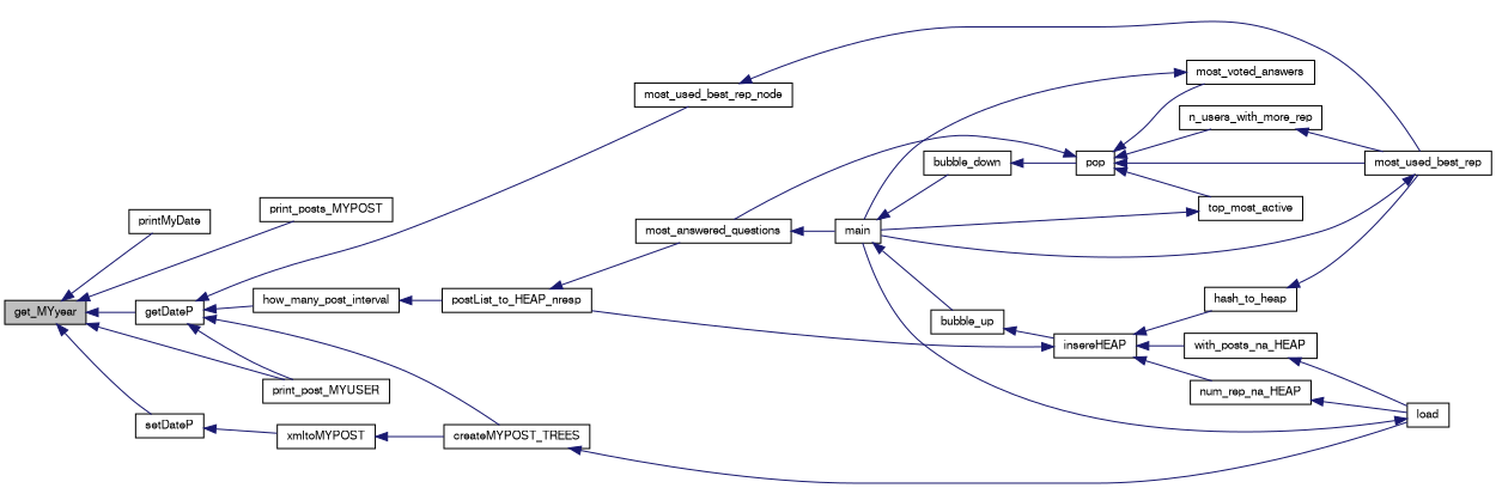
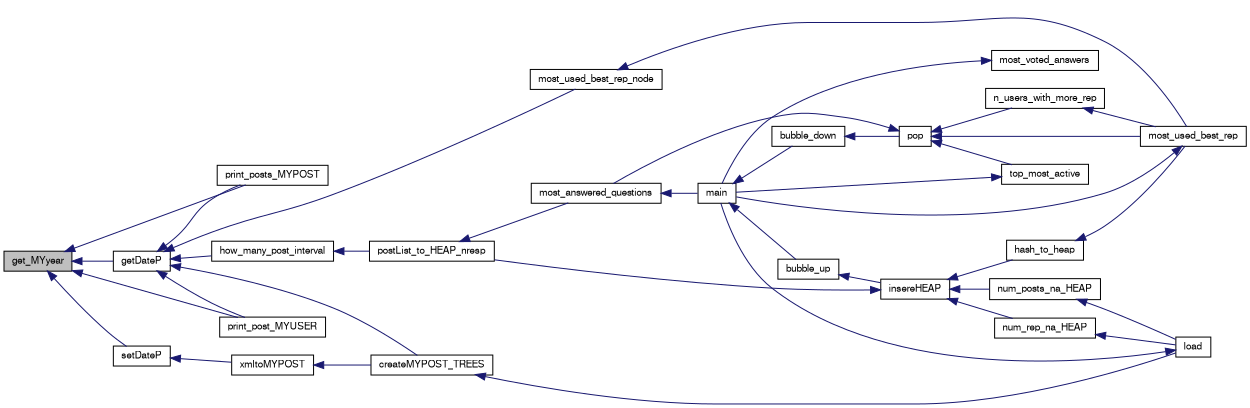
  digraph {
    rankdir=LR
    node [color=black fillcolor=white fontname=FreeSans fontsize=10 shape=record style=filled]
    edge [color=midnightblue dir=back fontname=FreeSans fontsize=10 labelfontname=FreeSans labelfontsize=10 style=solid]
    n1 [fillcolor=grey75 fontcolor=black height=0.2 label=get_MYyear width=0.4]
-   n2 [height=0.2 label=printMyDate width=0.4]
    n3 [height=0.2 label=getDateP width=0.4]
    n4 [height=0.2 label=print_posts_MYPOST width=0.4]
    n5 [height=0.2 label=print_post_MYUSER width=0.4]
    n6 [height=0.2 label=setDateP width=0.4]
    n7 [height=0.2 label=how_many_post_interval width=0.4]
    n8 [height=0.2 label=most_used_best_rep_node width=0.4]
    n9 [height=0.2 label=createMYPOST_TREES width=0.4]
    n10 [height=0.2 label=xmltoMYPOST width=0.4]
    n11 [height=0.2 label=postList_to_HEAP_nresp width=0.4]
    n12 [height=0.2 label=most_used_best_rep width=0.4]
    n13 [height=0.2 label=load width=0.4]
    n14 [height=0.2 label=most_answered_questions width=0.4]
    n15 [height=0.2 label=main width=0.4]
    n16 [height=0.2 label=bubble_up width=0.4]
    n17 [height=0.2 label=bubble_down width=0.4]
    n18 [height=0.2 label=insereHEAP width=0.4]
    n19 [height=0.2 label=pop width=0.4]
-   n20 [height=0.2 label=with_posts_na_HEAP width=0.4]
+   n20 [height=0.2 label=num_posts_na_HEAP width=0.4]
    n21 [height=0.2 label=num_rep_na_HEAP width=0.4]
    n22 [height=0.2 label=hash_to_heap width=0.4]
    n23 [height=0.2 label=most_voted_answers width=0.4]
    n24 [height=0.2 label=top_most_active width=0.4]
    n25 [height=0.2 label=n_users_with_more_rep width=0.4]
-   n1 -> n2
    n1 -> n3
    n1 -> n4
    n1 -> n5
    n1 -> n6
+   n3 -> n4
    n3 -> n5
    n3 -> n7
    n3 -> n8
    n3 -> n9
    n6 -> n10
    n7 -> n11
    n8 -> n12
    n9 -> n13
    n10 -> n9
    n11 -> n14
    n12 -> n15
    n13 -> n15
    n14 -> n15
    n15 -> n16
    n15 -> n17
    n16 -> n18
    n17 -> n19
    n18 -> n11
    n18 -> n20
    n18 -> n21
    n18 -> n22
    n19 -> n12
    n19 -> n14
-   n19 -> n23
    n19 -> n24
    n19 -> n25
    n20 -> n13
    n21 -> n13
    n22 -> n12
    n23 -> n15
    n24 -> n15
    n25 -> n12
  }
